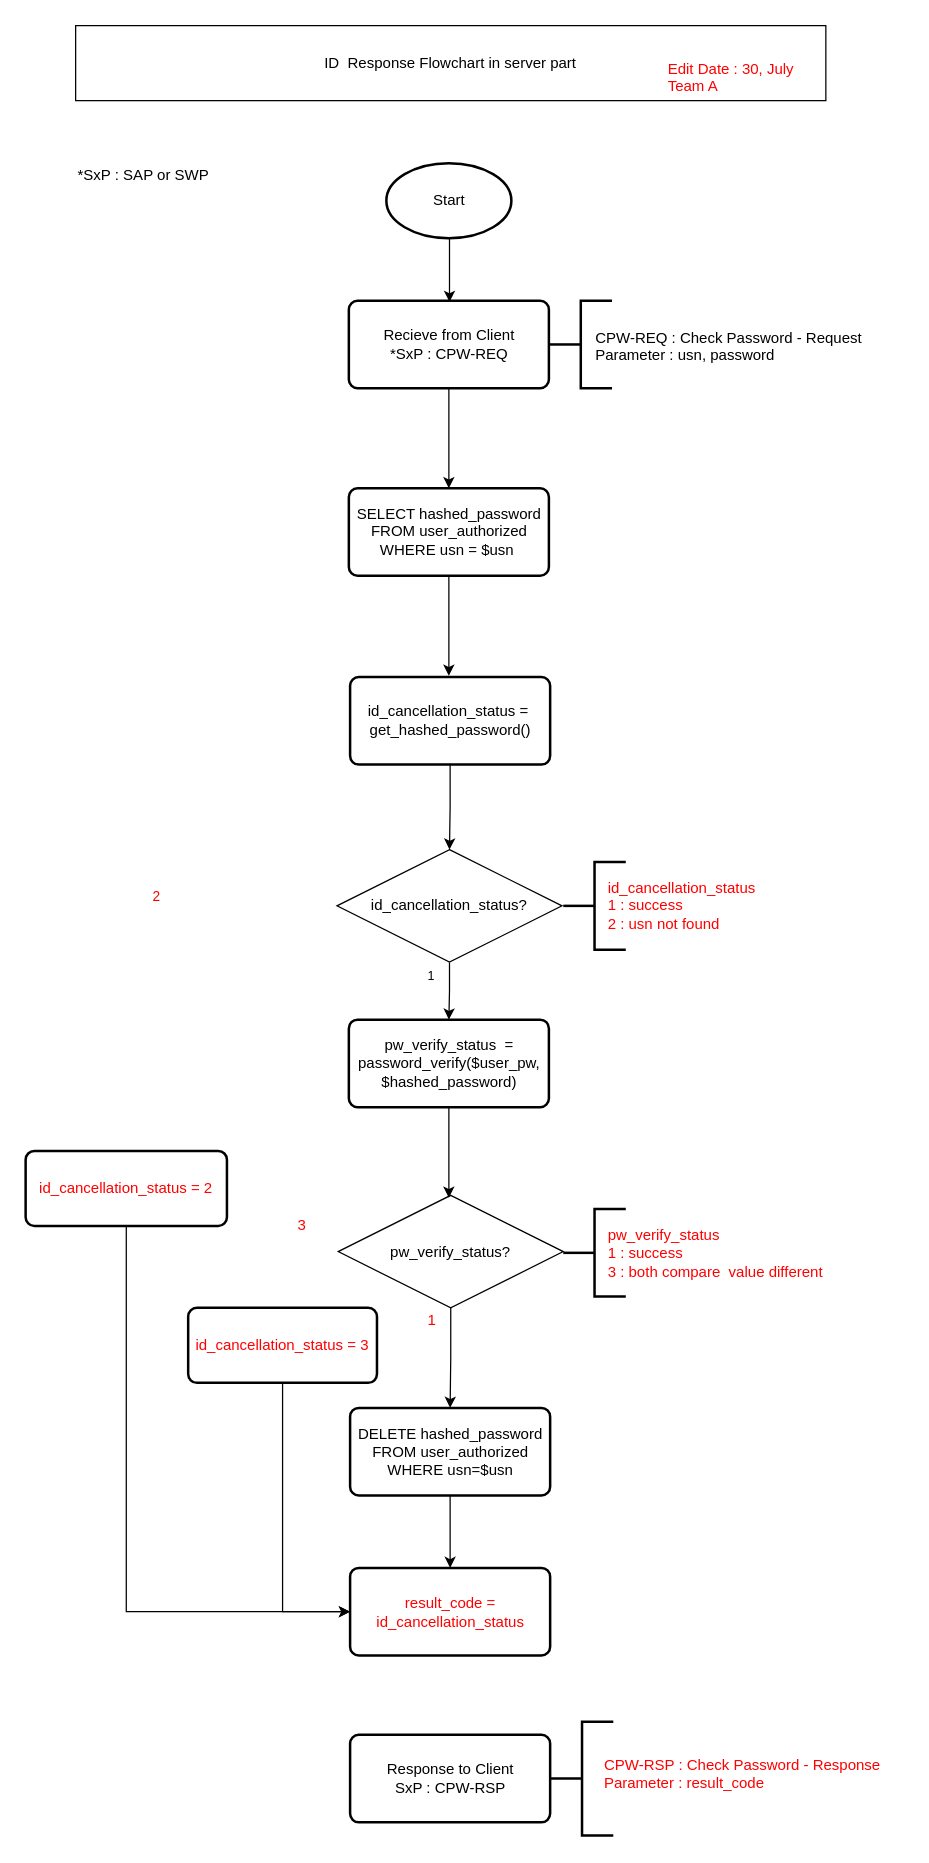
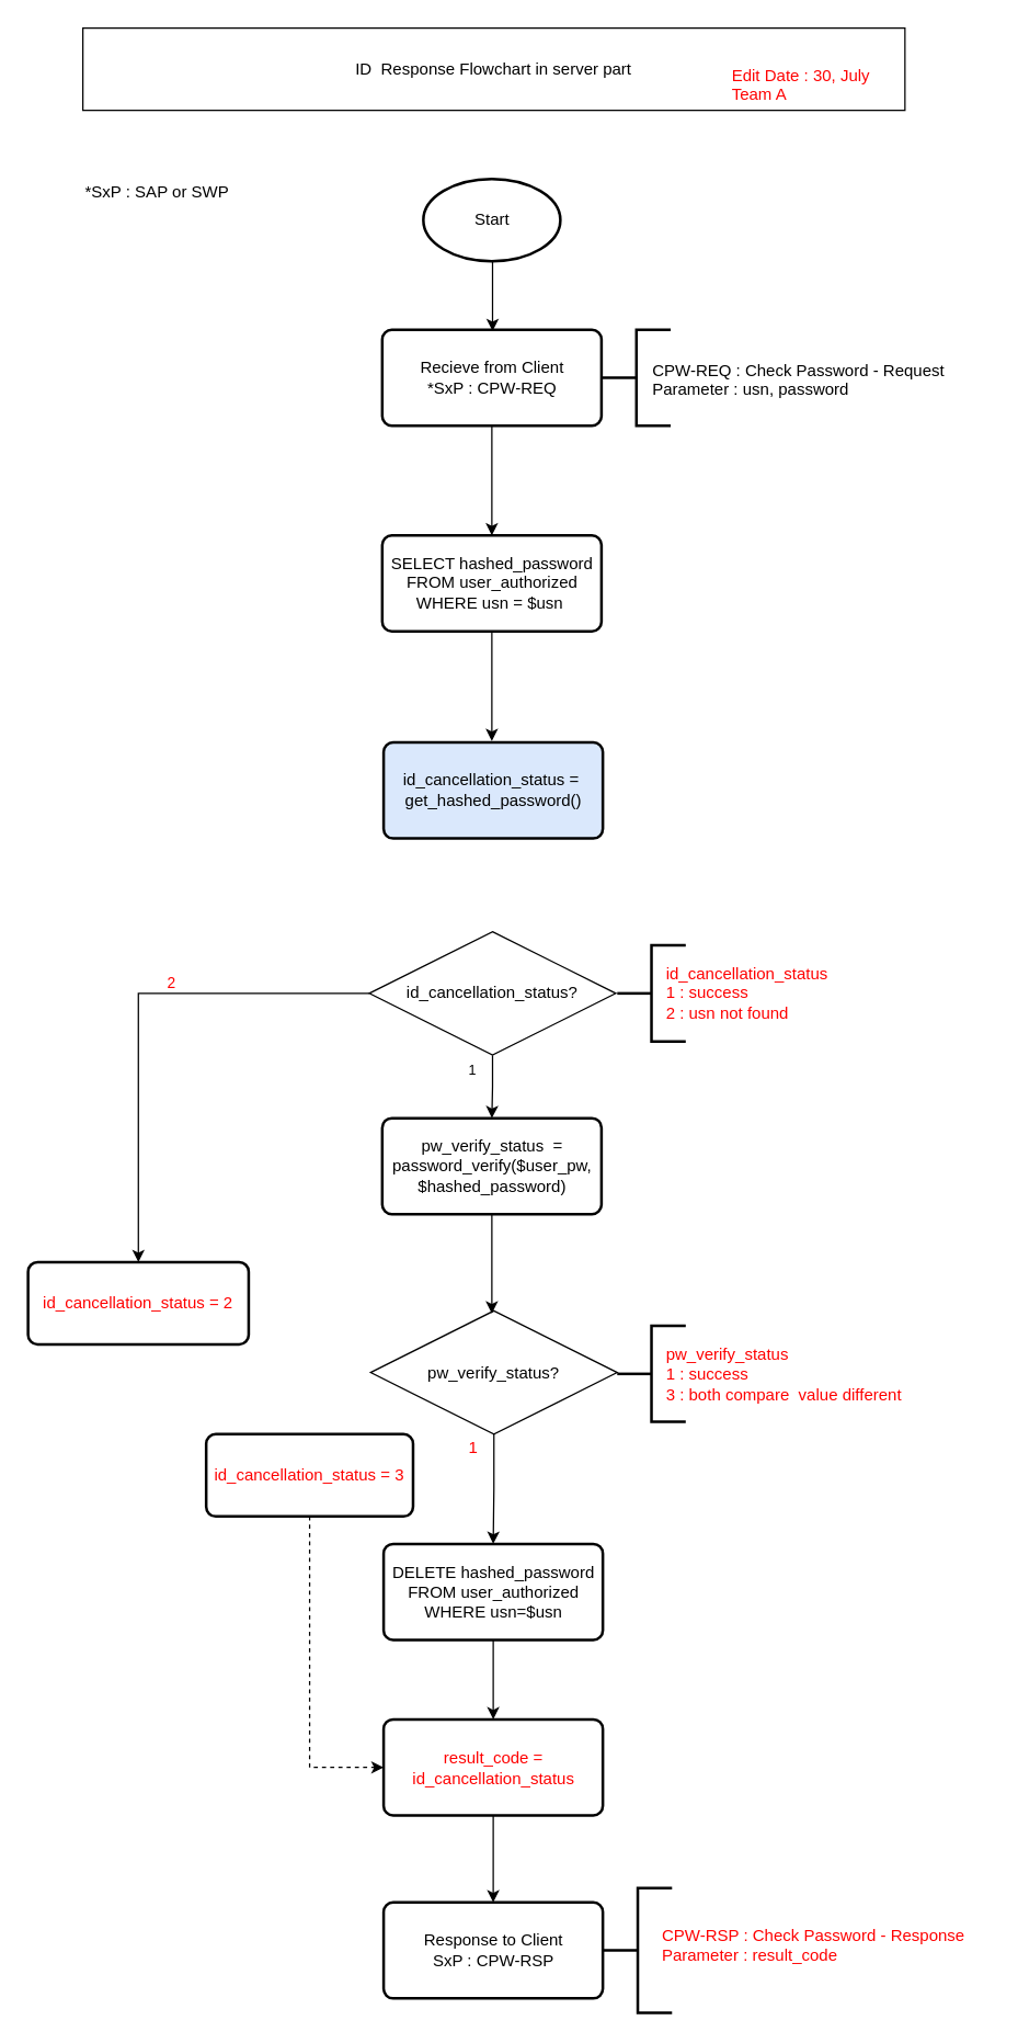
  <mxCell id="0" />
  <mxCell id="1" parent="0" />
  <mxCell id="2" style="edgeStyle=orthogonalEdgeStyle;rounded=0;orthogonalLoop=1;jettySize=auto;html=1;exitX=0.5;exitY=1;exitDx=0;exitDy=0;entryX=0.5;entryY=0;entryDx=0;entryDy=0;fontColor=#000000;" parent="1" edge="1"><mxGeometry relative="1" as="geometry"><mxPoint x="359" y="241" as="targetPoint" /><mxPoint x="359" y="190" as="sourcePoint" /></mxGeometry></mxCell>
  <mxCell id="3" value="ID&amp;nbsp; Response Flowchart in server part" style="rounded=0;whiteSpace=wrap;html=1;" parent="1" vertex="1"><mxGeometry x="60" y="20" width="600" height="60" as="geometry" /></mxCell>
  <mxCell id="4" value="Start" style="strokeWidth=2;html=1;shape=mxgraph.flowchart.start_1;whiteSpace=wrap;fontColor=#000000;" parent="1" vertex="1"><mxGeometry x="308.5" y="130" width="100" height="60" as="geometry" /></mxCell>
  <mxCell id="5" value="" style="edgeStyle=orthogonalEdgeStyle;rounded=0;orthogonalLoop=1;jettySize=auto;html=1;fontColor=#000000;" parent="1" source="6" target="8" edge="1"><mxGeometry relative="1" as="geometry" /></mxCell>
  <mxCell id="6" value="&lt;font&gt;Recieve from Client&lt;br&gt;*SxP : CPW-REQ&lt;/font&gt;" style="rounded=1;whiteSpace=wrap;html=1;absoluteArcSize=1;arcSize=14;strokeWidth=2;strokeColor=#000000;fontColor=#000000;" parent="1" vertex="1"><mxGeometry x="278.5" y="240" width="160" height="70" as="geometry" /></mxCell>
  <mxCell id="7" value="" style="edgeStyle=orthogonalEdgeStyle;rounded=0;orthogonalLoop=1;jettySize=auto;html=1;fontSize=12;fontColor=#FF0000;" parent="1" source="8" edge="1"><mxGeometry relative="1" as="geometry"><mxPoint x="358.5" y="540" as="targetPoint" /></mxGeometry></mxCell>
  <mxCell id="8" value="&lt;font&gt;SELECT hashed_password FROM user_authorized&lt;br&gt;WHERE usn = $usn&amp;nbsp;&lt;/font&gt;" style="rounded=1;whiteSpace=wrap;html=1;absoluteArcSize=1;arcSize=14;strokeWidth=2;strokeColor=#000000;fontColor=#000000;" parent="1" vertex="1"><mxGeometry x="278.5" y="390" width="160" height="70" as="geometry" /></mxCell>
  <mxCell id="9" value="" style="edgeStyle=orthogonalEdgeStyle;rounded=0;orthogonalLoop=1;jettySize=auto;html=1;entryX=0.5;entryY=0;entryDx=0;entryDy=0;fontColor=#000000;" parent="1" source="10" target="12" edge="1"><mxGeometry relative="1" as="geometry"><mxPoint x="359.5" y="1135.5" as="targetPoint" /></mxGeometry></mxCell>
  <mxCell id="10" value="pw_verify_status?" style="rhombus;whiteSpace=wrap;html=1;fontColor=#000000;" parent="1" vertex="1"><mxGeometry x="270" y="955.5" width="180" height="90" as="geometry" /></mxCell>
  <mxCell id="11" style="edgeStyle=orthogonalEdgeStyle;rounded=0;orthogonalLoop=1;jettySize=auto;html=1;entryX=0.5;entryY=0;entryDx=0;entryDy=0;fontSize=11;fontColor=#FF0000;" parent="1" source="12" target="34" edge="1"><mxGeometry relative="1" as="geometry" /></mxCell>
  <mxCell id="12" value="&lt;font&gt;DELETE hashed_password&lt;br&gt;FROM user_authorized&lt;br&gt;WHERE usn=$usn&lt;/font&gt;" style="rounded=1;whiteSpace=wrap;html=1;absoluteArcSize=1;arcSize=14;strokeWidth=2;strokeColor=#000000;fontColor=#000000;" parent="1" vertex="1"><mxGeometry x="279.5" y="1125.5" width="160" height="70" as="geometry" /></mxCell>
  <mxCell id="13" value="" style="strokeWidth=2;html=1;shape=mxgraph.flowchart.annotation_2;align=left;pointerEvents=1;fontColor=#000000;" parent="1" vertex="1"><mxGeometry x="439" y="240" width="50" height="70" as="geometry" /></mxCell>
  <mxCell id="14" value="&lt;font&gt;CPW-REQ : Check Password - Request&lt;br&gt;Parameter : usn, password&lt;/font&gt;" style="text;html=1;resizable=0;points=[];autosize=1;align=left;verticalAlign=top;spacingTop=-4;fontColor=#000000;" parent="1" vertex="1"><mxGeometry x="474" y="260" width="230" height="30" as="geometry" /></mxCell>
  <mxCell id="15" value="&lt;font&gt;Response to Client&lt;br&gt;SxP : CPW-RSP&lt;/font&gt;" style="rounded=1;whiteSpace=wrap;html=1;absoluteArcSize=1;arcSize=14;strokeWidth=2;strokeColor=#000000;fontColor=#000000;" parent="1" vertex="1"><mxGeometry x="279.5" y="1387" width="160" height="70" as="geometry" /></mxCell>
  <mxCell id="16" value="" style="strokeWidth=2;html=1;shape=mxgraph.flowchart.annotation_2;align=left;pointerEvents=1;fontColor=#000000;" parent="1" vertex="1"><mxGeometry x="440" y="1376.5" width="50" height="91" as="geometry" /></mxCell>
  <mxCell id="17" value="&lt;font&gt;&lt;br&gt;&lt;/font&gt;" style="text;html=1;resizable=0;points=[];autosize=1;align=left;verticalAlign=top;spacingTop=-4;fontColor=#000000;" parent="1" vertex="1"><mxGeometry x="481" y="1366.5" width="20" height="20" as="geometry" /></mxCell>
  <mxCell id="18" value="*SxP : SAP or SWP" style="text;html=1;resizable=0;points=[];autosize=1;align=left;verticalAlign=top;spacingTop=-4;" parent="1" vertex="1"><mxGeometry x="60" y="130" width="120" height="20" as="geometry" /></mxCell>
  <mxCell id="19" value="Edit Date : 30, July&lt;br&gt;Team A" style="text;html=1;resizable=0;points=[];autosize=1;align=left;verticalAlign=top;spacingTop=-4;fontColor=#FF0000;" parent="1" vertex="1"><mxGeometry x="532" y="45" width="120" height="30" as="geometry" /></mxCell>
  <mxCell id="20" value="&lt;font&gt;CPW-RSP : Check Password - Response&lt;br&gt;Parameter :&amp;nbsp;&lt;/font&gt;&lt;span style=&quot;text-align: center ; white-space: normal&quot;&gt;result_code&lt;/span&gt;" style="text;html=1;resizable=0;points=[];autosize=1;align=left;verticalAlign=top;spacingTop=-4;fontColor=#FF0000;" parent="1" vertex="1"><mxGeometry x="481" y="1402" width="240" height="30" as="geometry" /></mxCell>
- <mxCell id="21" style="edgeStyle=orthogonalEdgeStyle;rounded=0;orthogonalLoop=1;jettySize=auto;html=1;entryX=0;entryY=0.5;entryDx=0;entryDy=0;fontSize=11;fontColor=#FF0000;exitX=0.5;exitY=1;exitDx=0;exitDy=0;" parent="1" source="22" target="34" edge="1"><mxGeometry relative="1" as="geometry" /></mxCell>
  <mxCell id="22" value="id_cancellation_status = 2" style="rounded=1;whiteSpace=wrap;html=1;absoluteArcSize=1;arcSize=14;strokeWidth=2;strokeColor=#000000;fontColor=#FF0000;" parent="1" vertex="1"><mxGeometry x="20" y="920" width="161" height="60" as="geometry" /></mxCell>
- <mxCell id="23" style="edgeStyle=orthogonalEdgeStyle;rounded=0;orthogonalLoop=1;jettySize=auto;html=1;entryX=0;entryY=0.5;entryDx=0;entryDy=0;fontSize=11;fontColor=#FF0000;" parent="1" source="24" target="34" edge="1"><mxGeometry relative="1" as="geometry" /></mxCell>
+ <mxCell id="23" style="edgeStyle=orthogonalEdgeStyle;rounded=0;orthogonalLoop=1;jettySize=auto;html=1;entryX=0;entryY=0.5;entryDx=0;entryDy=0;fontSize=11;fontColor=#FF0000;dashed=1;" parent="1" source="24" target="34" edge="1"><mxGeometry relative="1" as="geometry" /></mxCell>
  <mxCell id="24" value="id_cancellation_status = 3" style="rounded=1;whiteSpace=wrap;html=1;absoluteArcSize=1;arcSize=14;strokeWidth=2;strokeColor=#000000;fontColor=#FF0000;" parent="1" vertex="1"><mxGeometry x="150" y="1045.5" width="151" height="60" as="geometry" /></mxCell>
  <mxCell id="25" value="1" style="text;html=1;resizable=0;points=[];autosize=1;align=left;verticalAlign=top;spacingTop=-4;fontSize=12;fontColor=#FF0000;" parent="1" vertex="1"><mxGeometry x="340" y="1045.5" width="20" height="10" as="geometry" /></mxCell>
- <mxCell id="26" value="3" style="text;html=1;resizable=0;points=[];autosize=1;align=left;verticalAlign=top;spacingTop=-4;fontSize=12;fontColor=#FF0000;" parent="1" vertex="1"><mxGeometry x="235.5" y="969.5" width="20" height="20" as="geometry" /></mxCell>
+ <mxCell id="27" style="edgeStyle=orthogonalEdgeStyle;rounded=0;orthogonalLoop=1;jettySize=auto;html=1;entryX=0.5;entryY=0;entryDx=0;entryDy=0;fontSize=11;fontColor=#FF0000;" parent="1" source="29" target="22" edge="1"><mxGeometry relative="1" as="geometry" /></mxCell>
  <mxCell id="28" value="" style="edgeStyle=orthogonalEdgeStyle;rounded=0;orthogonalLoop=1;jettySize=auto;html=1;fontSize=10;fontColor=#000000;" parent="1" source="29" target="41" edge="1"><mxGeometry relative="1" as="geometry" /></mxCell>
  <mxCell id="29" value="id_cancellation_status?" style="rhombus;whiteSpace=wrap;html=1;fontColor=#000000;" parent="1" vertex="1"><mxGeometry x="269" y="679" width="180" height="90" as="geometry" /></mxCell>
  <mxCell id="30" value="" style="strokeWidth=2;html=1;shape=mxgraph.flowchart.annotation_2;align=left;pointerEvents=1;fontColor=#000000;" parent="1" vertex="1"><mxGeometry x="450" y="689" width="50" height="70" as="geometry" /></mxCell>
  <mxCell id="31" value="&lt;span style=&quot;text-align: center&quot;&gt;id_cancellation_status&lt;br&gt;1 : success&lt;br&gt;&lt;/span&gt;&lt;span style=&quot;white-space: nowrap&quot;&gt;2 : usn&amp;nbsp;&lt;/span&gt;&lt;span style=&quot;text-align: center&quot;&gt;not found&lt;/span&gt;" style="text;html=1;strokeColor=none;fillColor=none;align=left;verticalAlign=middle;whiteSpace=wrap;rounded=0;fontSize=12;fontColor=#FF0000;" parent="1" vertex="1"><mxGeometry x="484" y="692" width="201" height="64" as="geometry" /></mxCell>
  <mxCell id="32" value="2" style="text;html=1;resizable=0;points=[];autosize=1;align=left;verticalAlign=top;spacingTop=-4;fontSize=11;fontColor=#FF0000;" parent="1" vertex="1"><mxGeometry x="120" y="708" width="20" height="10" as="geometry" /></mxCell>
+ <mxCell id="33" style="edgeStyle=orthogonalEdgeStyle;rounded=0;orthogonalLoop=1;jettySize=auto;html=1;entryX=0.5;entryY=0;entryDx=0;entryDy=0;fontSize=11;fontColor=#FF0000;" parent="1" source="34" target="15" edge="1"><mxGeometry relative="1" as="geometry" /></mxCell>
  <mxCell id="34" value="result_code = id_cancellation_status" style="rounded=1;whiteSpace=wrap;html=1;absoluteArcSize=1;arcSize=14;strokeWidth=2;strokeColor=#000000;fontColor=#FF0000;" parent="1" vertex="1"><mxGeometry x="279.5" y="1253.5" width="160" height="70" as="geometry" /></mxCell>
- <mxCell id="35" value="" style="edgeStyle=orthogonalEdgeStyle;rounded=0;orthogonalLoop=1;jettySize=auto;html=1;fontSize=10;fontColor=#000000;" parent="1" source="36" target="29" edge="1"><mxGeometry relative="1" as="geometry" /></mxCell>
- <mxCell id="36" value="&lt;span style=&quot;white-space: normal&quot;&gt;id_cancellation_status =&amp;nbsp;&lt;br&gt;get_hashed_password()&lt;br&gt;&lt;/span&gt;" style="rounded=1;whiteSpace=wrap;html=1;absoluteArcSize=1;arcSize=14;strokeWidth=2;strokeColor=#000000;fontColor=#000000;" parent="1" vertex="1"><mxGeometry x="279.5" y="541" width="160" height="70" as="geometry" /></mxCell>
+ <mxCell id="36" value="&lt;span style=&quot;white-space: normal&quot;&gt;id_cancellation_status =&amp;nbsp;&lt;br&gt;get_hashed_password()&lt;br&gt;&lt;/span&gt;" style="rounded=1;whiteSpace=wrap;html=1;absoluteArcSize=1;arcSize=14;strokeWidth=2;strokeColor=#000000;fontColor=#000000;fillColor=#dae8fc;" parent="1" vertex="1"><mxGeometry x="279.5" y="541" width="160" height="70" as="geometry" /></mxCell>
  <mxCell id="37" value="1" style="text;html=1;resizable=0;points=[];autosize=1;align=left;verticalAlign=top;spacingTop=-4;fontSize=10;fontColor=#000000;" parent="1" vertex="1"><mxGeometry x="340" y="772" width="20" height="10" as="geometry" /></mxCell>
  <mxCell id="38" value="" style="strokeWidth=2;html=1;shape=mxgraph.flowchart.annotation_2;align=left;pointerEvents=1;fontColor=#000000;" parent="1" vertex="1"><mxGeometry x="450" y="966.5" width="50" height="70" as="geometry" /></mxCell>
  <mxCell id="39" value="&lt;span style=&quot;text-align: center&quot;&gt;pw_verify_status&lt;br&gt;1 : success&lt;br&gt;&lt;/span&gt;&lt;span style=&quot;white-space: nowrap&quot;&gt;3 :&amp;nbsp;&lt;/span&gt;both compare&amp;nbsp; value different" style="text;html=1;strokeColor=none;fillColor=none;align=left;verticalAlign=middle;whiteSpace=wrap;rounded=0;fontSize=12;fontColor=#FF0000;" parent="1" vertex="1"><mxGeometry x="484" y="969.5" width="201" height="64" as="geometry" /></mxCell>
  <mxCell id="40" value="" style="edgeStyle=orthogonalEdgeStyle;rounded=0;orthogonalLoop=1;jettySize=auto;html=1;fontSize=10;fontColor=#000000;" parent="1" source="41" edge="1"><mxGeometry relative="1" as="geometry"><mxPoint x="358.5" y="957.5" as="targetPoint" /></mxGeometry></mxCell>
  <mxCell id="41" value="pw_verify_status&amp;nbsp; =&lt;br&gt;password_verify($user_pw, $hashed_password)" style="rounded=1;whiteSpace=wrap;html=1;absoluteArcSize=1;arcSize=14;strokeWidth=2;strokeColor=#000000;fontColor=#000000;" parent="1" vertex="1"><mxGeometry x="278.5" y="815" width="160" height="70" as="geometry" /></mxCell>
